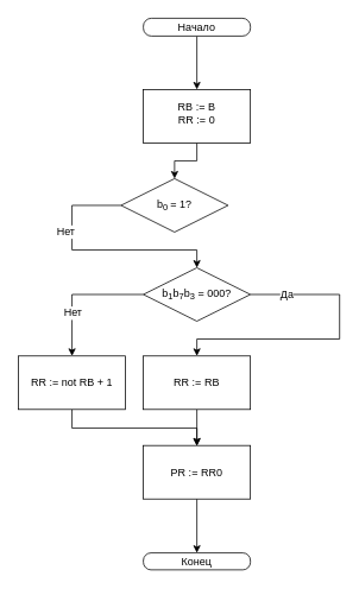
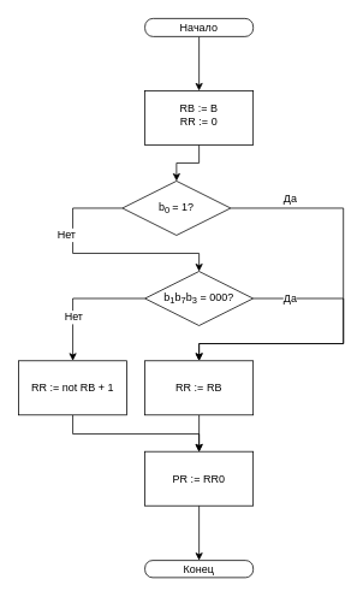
  <mxCell id="0" />
  <mxCell id="1" parent="0" />
  <mxCell id="2" style="edgeStyle=orthogonalEdgeStyle;rounded=0;orthogonalLoop=1;jettySize=auto;html=1;exitX=0.5;exitY=1;exitDx=0;exitDy=0;entryX=0.5;entryY=0;entryDx=0;entryDy=0;" parent="1" source="3" target="6" edge="1"><mxGeometry relative="1" as="geometry" /></mxCell>
  <mxCell id="3" value="Начало" style="rounded=1;whiteSpace=wrap;html=1;imageHeight=24;arcSize=45;" parent="1" vertex="1"><mxGeometry x="160" y="20" width="120" height="20" as="geometry" /></mxCell>
  <mxCell id="4" value="Конец" style="rounded=1;whiteSpace=wrap;html=1;arcSize=45;" parent="1" vertex="1"><mxGeometry x="160" y="620" width="120" height="19" as="geometry" /></mxCell>
  <mxCell id="5" style="edgeStyle=orthogonalEdgeStyle;rounded=0;orthogonalLoop=1;jettySize=auto;html=1;exitX=0.5;exitY=1;exitDx=0;exitDy=0;entryX=0.5;entryY=0;entryDx=0;entryDy=0;" parent="1" source="6" target="12" edge="1"><mxGeometry relative="1" as="geometry" /></mxCell>
  <mxCell id="6" value="" style="rounded=0;whiteSpace=wrap;html=1;" parent="1" vertex="1"><mxGeometry x="160" y="100" width="120" height="60" as="geometry" /></mxCell>
  <mxCell id="7" value="RB := B&lt;br&gt;RR := 0" style="text;html=1;strokeColor=none;fillColor=none;align=center;verticalAlign=middle;whiteSpace=wrap;rounded=0;" parent="1" vertex="1"><mxGeometry x="160" y="103" width="120" height="48" as="geometry" /></mxCell>
  <mxCell id="8" style="edgeStyle=orthogonalEdgeStyle;rounded=0;orthogonalLoop=1;jettySize=auto;html=1;exitX=0;exitY=0.5;exitDx=0;exitDy=0;entryX=0.5;entryY=0;entryDx=0;entryDy=0;" parent="1" source="12" target="17" edge="1"><mxGeometry relative="1" as="geometry"><Array as="points"><mxPoint x="80" y="230" /><mxPoint x="80" y="280" /><mxPoint x="220" y="280" /></Array></mxGeometry></mxCell>
  <mxCell id="9" value="Нет" style="text;html=1;align=center;verticalAlign=middle;resizable=0;points=[];;labelBackgroundColor=#ffffff;" parent="8" vertex="1" connectable="0"><mxGeometry x="-0.512" y="1" relative="1" as="geometry"><mxPoint x="-9" y="19" as="offset" /></mxGeometry></mxCell>
+ <mxCell id="10" style="edgeStyle=orthogonalEdgeStyle;rounded=0;orthogonalLoop=1;jettySize=auto;html=1;exitX=1;exitY=0.5;exitDx=0;exitDy=0;jumpSize=6;entryX=0.5;entryY=0;entryDx=0;entryDy=0;" parent="1" source="12" target="19" edge="1"><mxGeometry relative="1" as="geometry"><Array as="points"><mxPoint x="380" y="230" /><mxPoint x="380" y="380" /><mxPoint x="220" y="380" /></Array><mxPoint x="380" y="350" as="targetPoint" /></mxGeometry></mxCell>
+ <mxCell id="11" value="Да" style="text;html=1;align=center;verticalAlign=middle;resizable=0;points=[];;labelBackgroundColor=#ffffff;" parent="10" vertex="1" connectable="0"><mxGeometry x="0.15" relative="1" as="geometry"><mxPoint x="-60" y="-147" as="offset" /></mxGeometry></mxCell>
  <mxCell id="12" value="b&lt;sub&gt;0&amp;nbsp;&lt;/sub&gt;= 1?" style="rhombus;whiteSpace=wrap;html=1;" parent="1" vertex="1"><mxGeometry x="135" y="200" width="120" height="60" as="geometry" /></mxCell>
  <mxCell id="13" style="edgeStyle=orthogonalEdgeStyle;rounded=0;orthogonalLoop=1;jettySize=auto;html=1;exitX=1;exitY=0.5;exitDx=0;exitDy=0;entryX=0.5;entryY=0;entryDx=0;entryDy=0;" parent="1" source="17" target="19" edge="1"><mxGeometry relative="1" as="geometry"><mxPoint x="380" y="350" as="targetPoint" /><Array as="points"><mxPoint x="380" y="330" /><mxPoint x="380" y="380" /><mxPoint x="220" y="380" /></Array></mxGeometry></mxCell>
  <mxCell id="14" value="Да" style="text;html=1;align=center;verticalAlign=middle;resizable=0;points=[];;labelBackgroundColor=#ffffff;" parent="13" vertex="1" connectable="0"><mxGeometry x="-0.318" relative="1" as="geometry"><mxPoint x="-60" y="-12" as="offset" /></mxGeometry></mxCell>
  <mxCell id="15" style="edgeStyle=orthogonalEdgeStyle;rounded=0;jumpSize=6;orthogonalLoop=1;jettySize=auto;html=1;exitX=0;exitY=0.5;exitDx=0;exitDy=0;entryX=0.5;entryY=0;entryDx=0;entryDy=0;" parent="1" source="17" edge="1" target="21"><mxGeometry relative="1" as="geometry"><mxPoint x="80" y="380" as="targetPoint" /></mxGeometry></mxCell>
  <mxCell id="16" value="Нет" style="text;html=1;align=center;verticalAlign=middle;resizable=0;points=[];;labelBackgroundColor=#ffffff;" parent="15" vertex="1" connectable="0"><mxGeometry x="0.175" y="2" relative="1" as="geometry"><mxPoint x="-2" y="12" as="offset" /></mxGeometry></mxCell>
  <mxCell id="17" value="b&lt;sub&gt;1&lt;/sub&gt;b&lt;sub&gt;7&lt;/sub&gt;b&lt;sub&gt;3&lt;/sub&gt;&amp;nbsp;= 000?" style="rhombus;whiteSpace=wrap;html=1;" parent="1" vertex="1"><mxGeometry x="160" y="300" width="120" height="60" as="geometry" /></mxCell>
  <mxCell id="18" style="edgeStyle=orthogonalEdgeStyle;rounded=0;orthogonalLoop=1;jettySize=auto;html=1;entryX=0.5;entryY=0;entryDx=0;entryDy=0;fontSize=11;" edge="1" parent="1" source="19" target="23"><mxGeometry relative="1" as="geometry" /></mxCell>
  <mxCell id="19" value="&lt;span style=&quot;font-size: 12px; white-space: normal;&quot;&gt;RR := RB&lt;/span&gt;" style="rounded=0;whiteSpace=wrap;html=1;fontSize=12;" parent="1" vertex="1"><mxGeometry x="160" y="399" width="120" height="60" as="geometry" /></mxCell>
  <mxCell id="20" style="edgeStyle=orthogonalEdgeStyle;rounded=0;orthogonalLoop=1;jettySize=auto;html=1;fontSize=11;" edge="1" parent="1" source="21"><mxGeometry relative="1" as="geometry"><mxPoint x="220" y="500" as="targetPoint" /><Array as="points"><mxPoint x="80" y="480" /><mxPoint x="220" y="480" /></Array></mxGeometry></mxCell>
  <mxCell id="21" value="&lt;span style=&quot;font-size: 12px; white-space: normal;&quot;&gt;RR := not RB + 1&lt;/span&gt;" style="rounded=0;whiteSpace=wrap;html=1;fontSize=12;" parent="1" vertex="1"><mxGeometry x="20" y="399" width="120" height="60" as="geometry" /></mxCell>
  <mxCell id="22" style="edgeStyle=orthogonalEdgeStyle;rounded=0;orthogonalLoop=1;jettySize=auto;html=1;entryX=0.5;entryY=0;entryDx=0;entryDy=0;fontSize=11;" edge="1" parent="1" source="23" target="4"><mxGeometry relative="1" as="geometry" /></mxCell>
  <mxCell id="23" value="&lt;span style=&quot;font-size: 12px; white-space: normal;&quot;&gt;PR := RR0&lt;/span&gt;" style="rounded=0;whiteSpace=wrap;html=1;fontSize=12;" vertex="1" parent="1"><mxGeometry x="160" y="499.5" width="120" height="60" as="geometry" /></mxCell>
